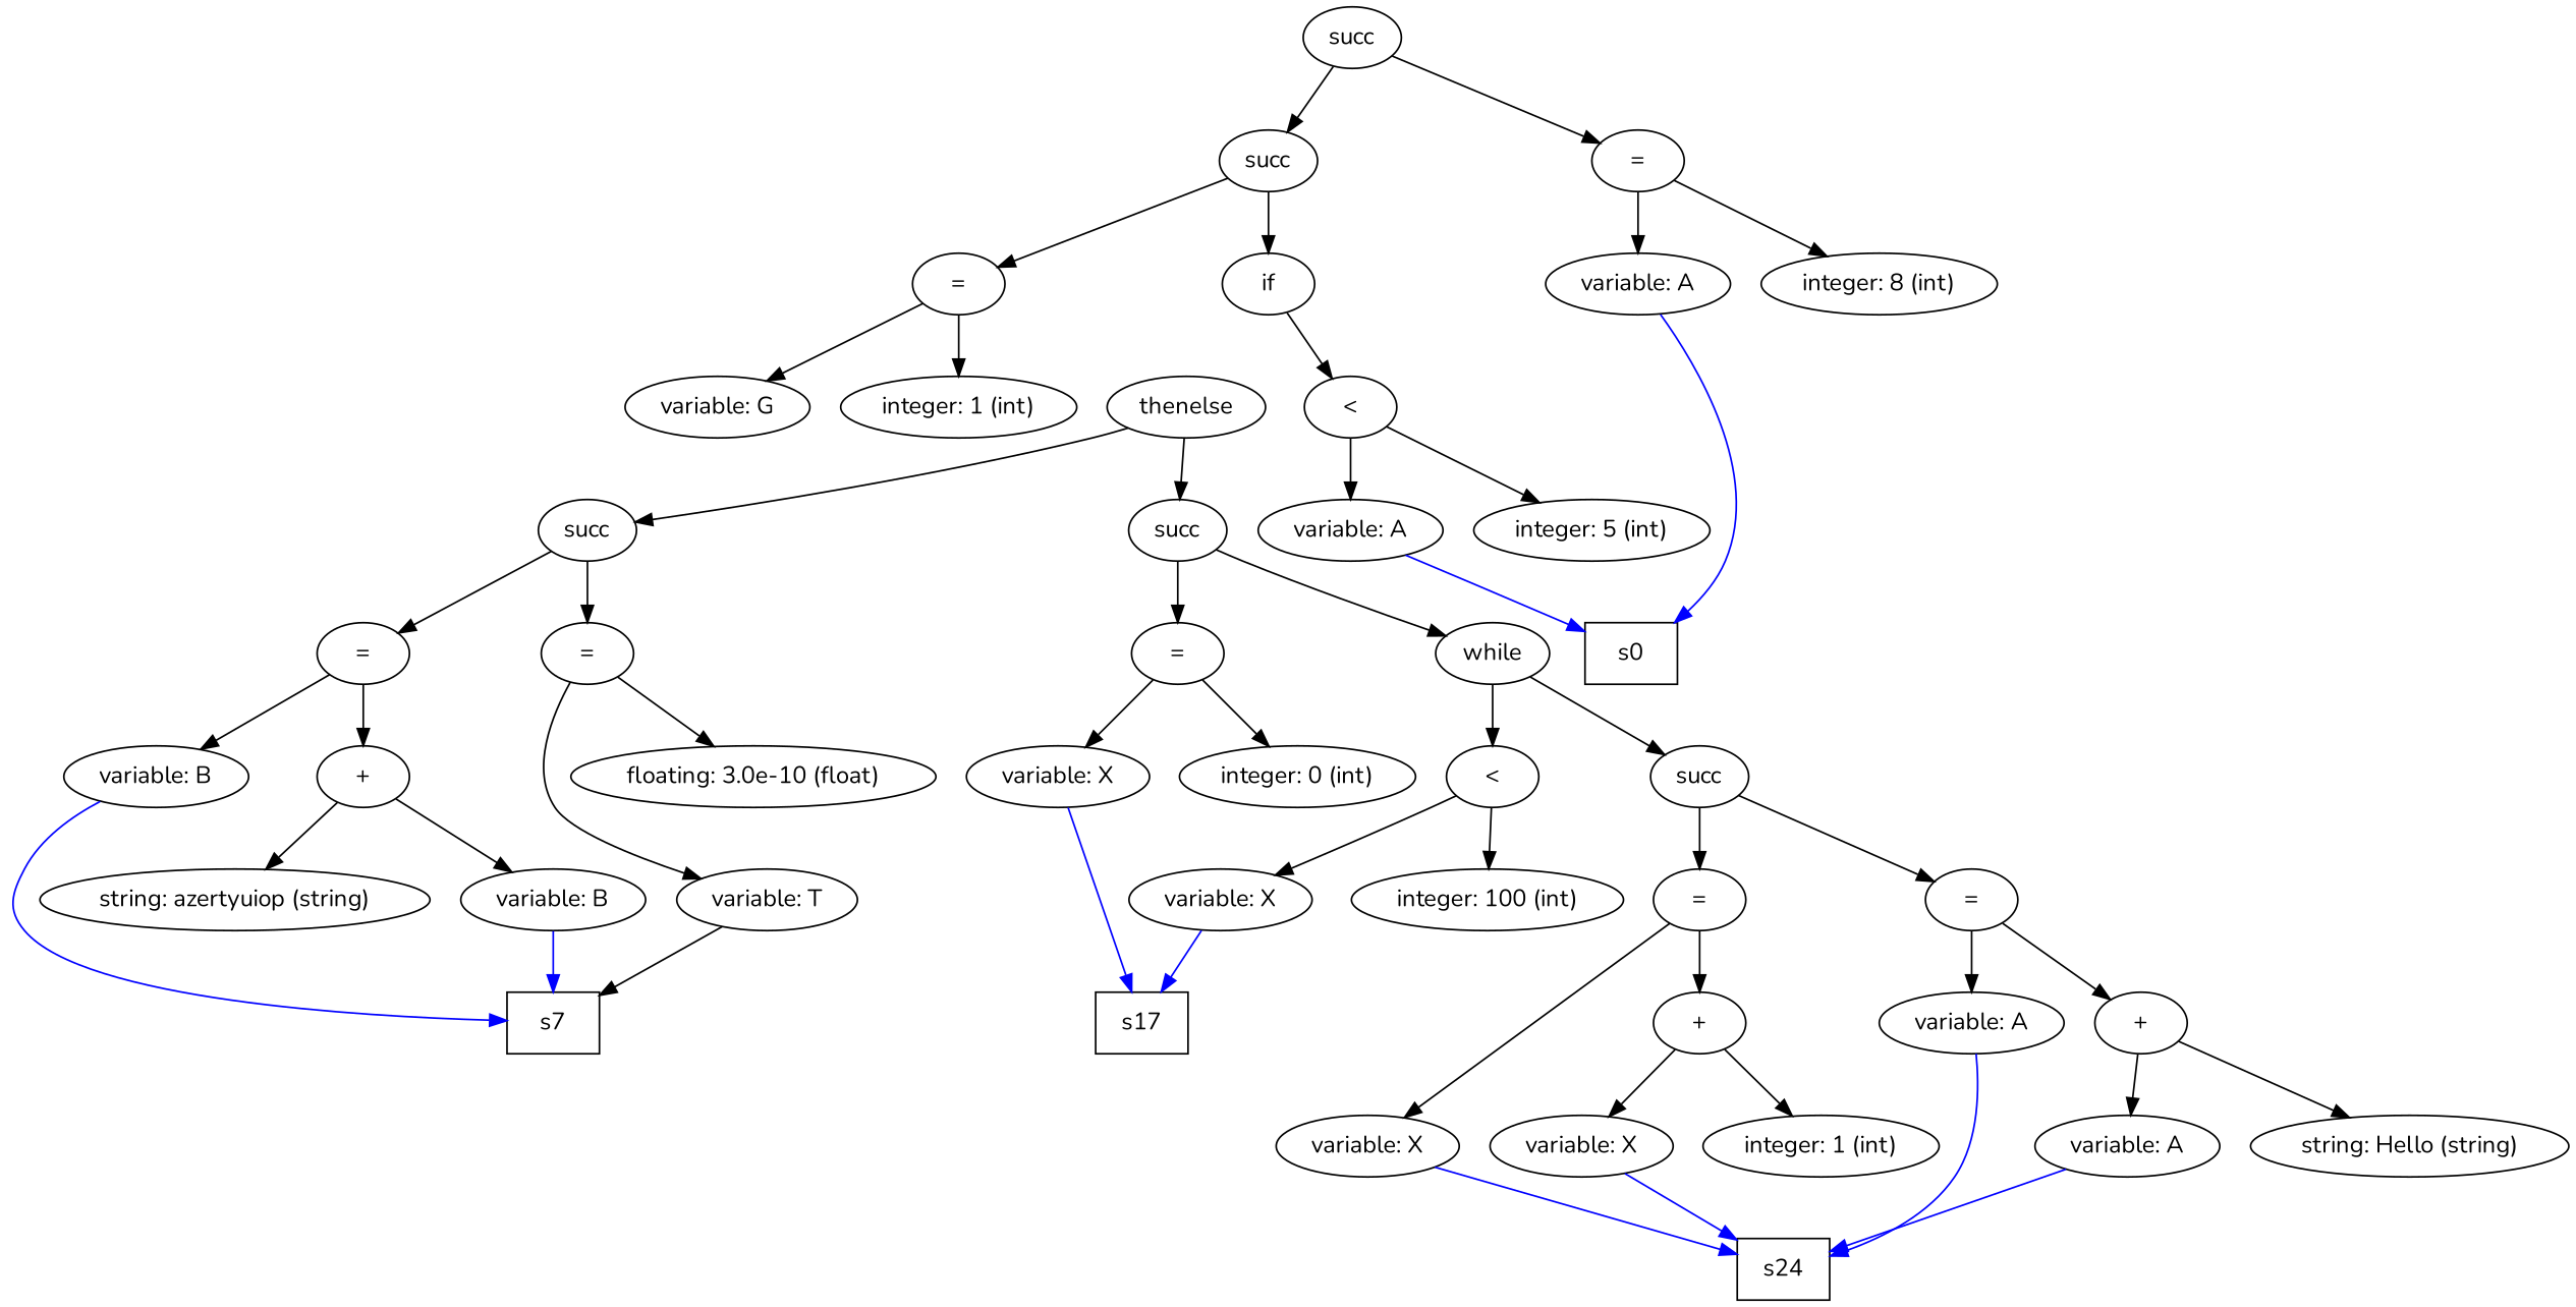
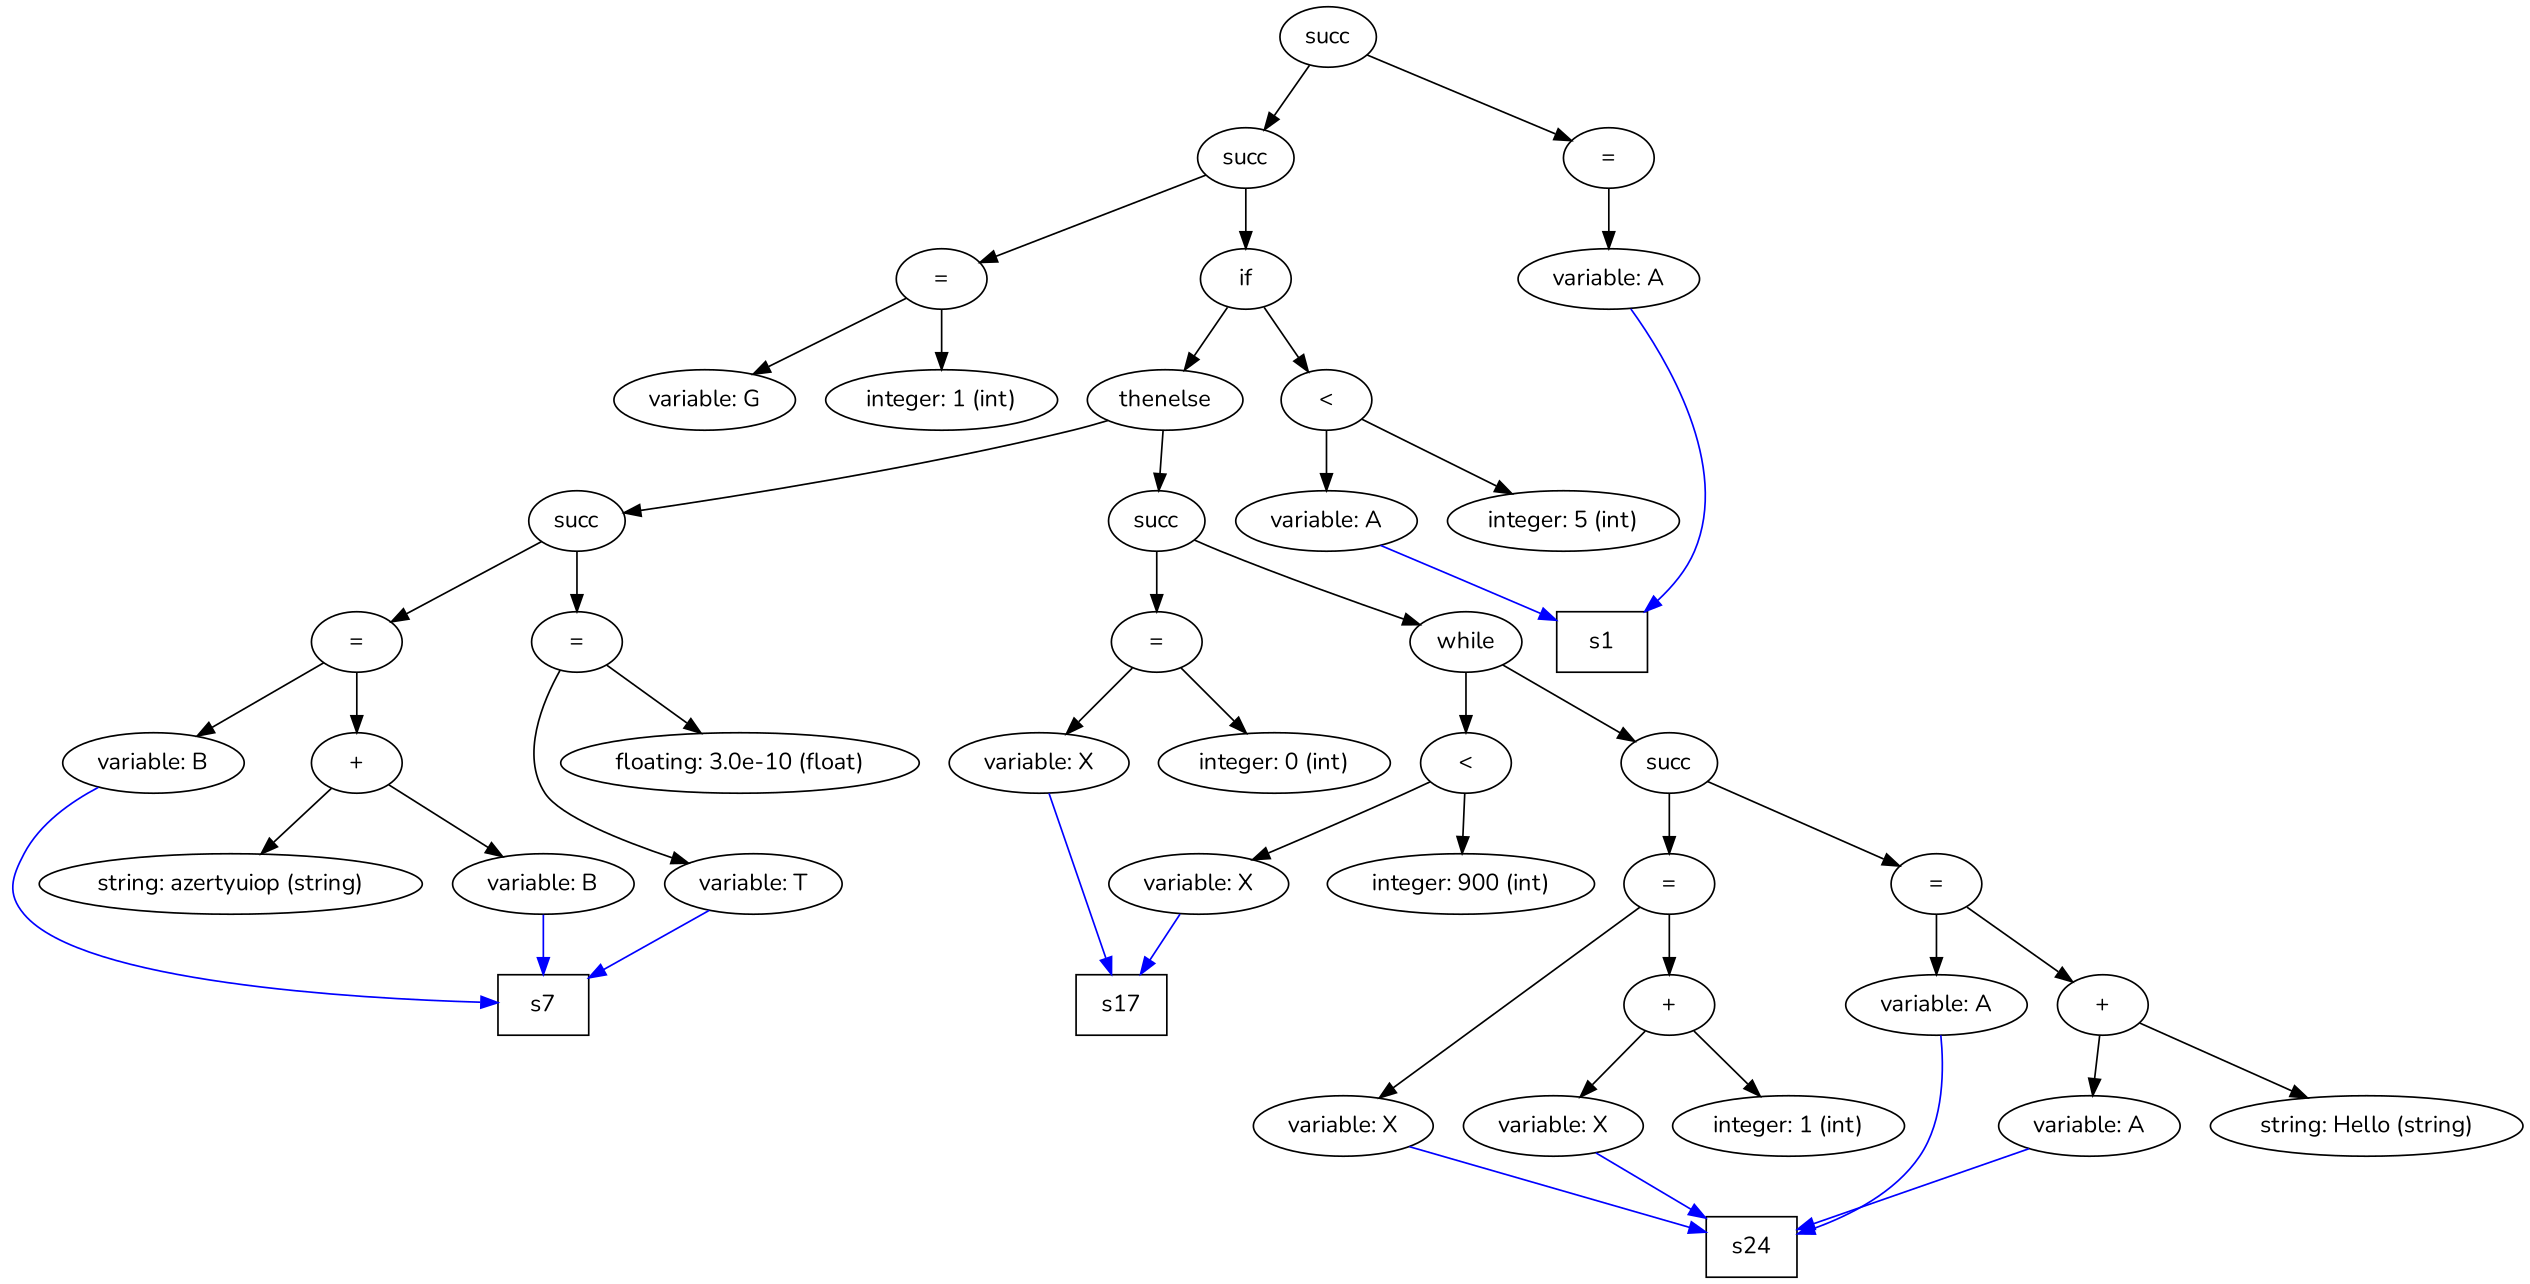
  digraph {
    fontname=Nunito
    node [fontname=Nunito]
    edge [fontname=Nunito]
    n1 [label=succ]
    n2 [label=succ]
    n3 [label="="]
    n4 [label="="]
    n5 [label=if]
    n6 [label="variable: A"]
-   n7 [label="integer: 8 (int)"]
    n8 [label="variable: G"]
    n9 [label="integer: 1 (int)"]
    n10 [label="<"]
    n11 [label=thenelse]
-   n12 [label=s0 shape=box]
+   n12 [label=s1 shape=box]
    n13 [label="variable: A"]
    n14 [label="integer: 5 (int)"]
    n15 [label=succ]
    n16 [label=succ]
    n17 [label="="]
    n18 [label="="]
    n19 [label="="]
    n20 [label=while]
    n21 [label="variable: T"]
    n22 [label="floating: 3.0e-10 (float)"]
    n23 [label="variable: B"]
    n24 [label="+"]
    n25 [label=s7 shape=box]
    n26 [label="variable: B"]
    n27 [label="string: azertyuiop (string)"]
    n28 [label="variable: X"]
    n29 [label="integer: 0 (int)"]
    n30 [label="<"]
    n31 [label=succ]
    n32 [label=s17 shape=box]
    n33 [label="variable: X"]
-   n34 [label="integer: 100 (int)"]
+   n34 [label="integer: 900 (int)"]
    n35 [label="="]
    n36 [label="="]
    n37 [label="variable: X"]
    n38 [label="+"]
    n39 [label="variable: A"]
    n40 [label="+"]
    n41 [label=s24 shape=box]
    n42 [label="variable: X"]
    n43 [label="integer: 1 (int)"]
    n44 [label="variable: A"]
    n45 [label="string: Hello (string)"]
    n1 -> n2
    n1 -> n3
    n2 -> n4
    n2 -> n5
    n3 -> n6
-   n3 -> n7
    n4 -> n8
    n4 -> n9
    n5 -> n10
+   n5 -> n11
    n6 -> n12 [color=blue]
    n10 -> n13
    n10 -> n14
    n11 -> n15
    n11 -> n16
    n13 -> n12 [color=blue]
    n15 -> n17
    n15 -> n18
    n16 -> n19
    n16 -> n20
    n17 -> n21
    n17 -> n22
    n18 -> n23
    n18 -> n24
    n19 -> n28
    n19 -> n29
    n20 -> n30
    n20 -> n31
-   n21 -> n25 [color=black]
+   n21 -> n25 [color=blue]
    n23 -> n25 [color=blue]
    n24 -> n26
    n24 -> n27
    n26 -> n25 [color=blue]
    n28 -> n32 [color=blue]
    n30 -> n33
    n30 -> n34
    n31 -> n35
    n31 -> n36
    n33 -> n32 [color=blue]
    n35 -> n37
    n35 -> n38
    n36 -> n39
    n36 -> n40
    n37 -> n41 [color=blue]
    n38 -> n42
    n38 -> n43
    n39 -> n41 [color=blue]
    n40 -> n44
    n40 -> n45
    n42 -> n41 [color=blue]
    n44 -> n41 [color=blue]
  }
